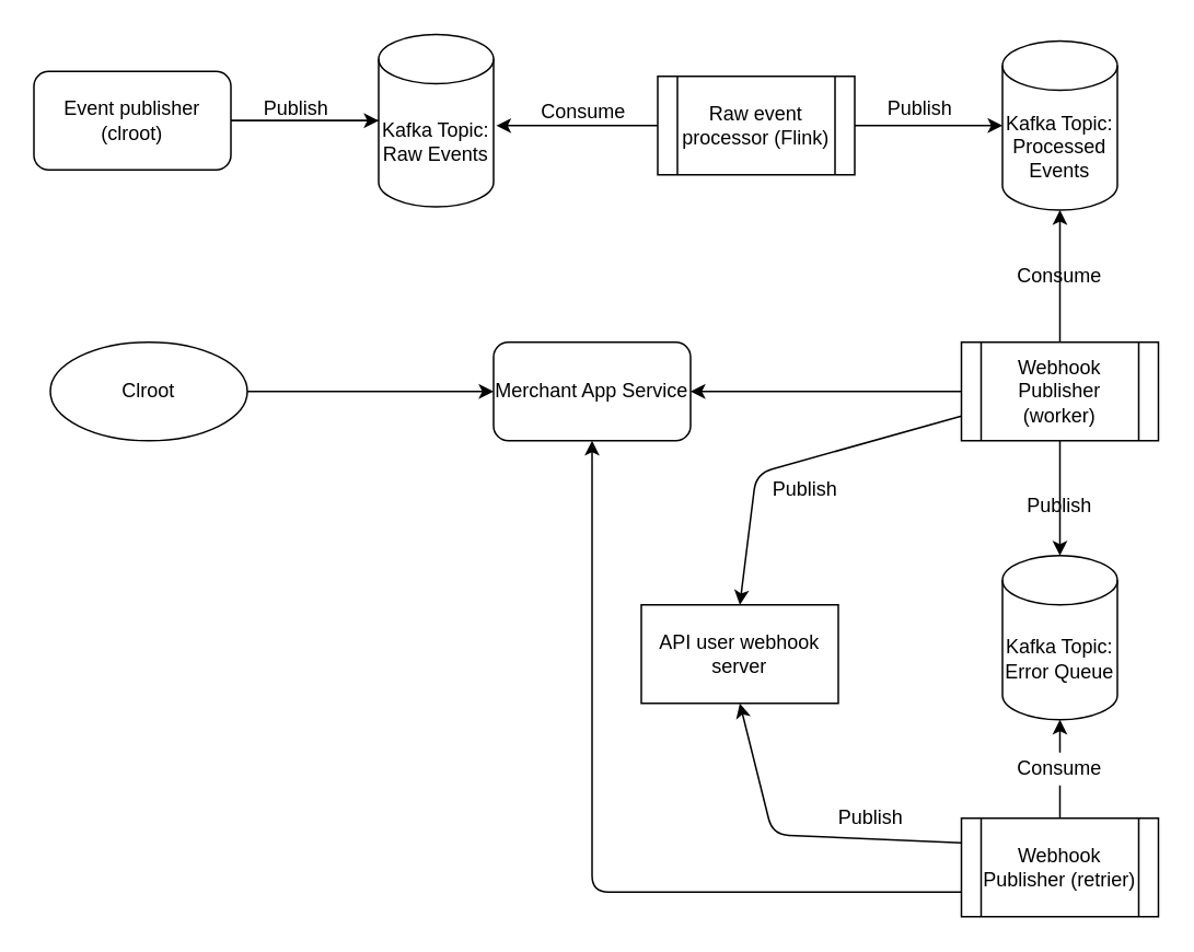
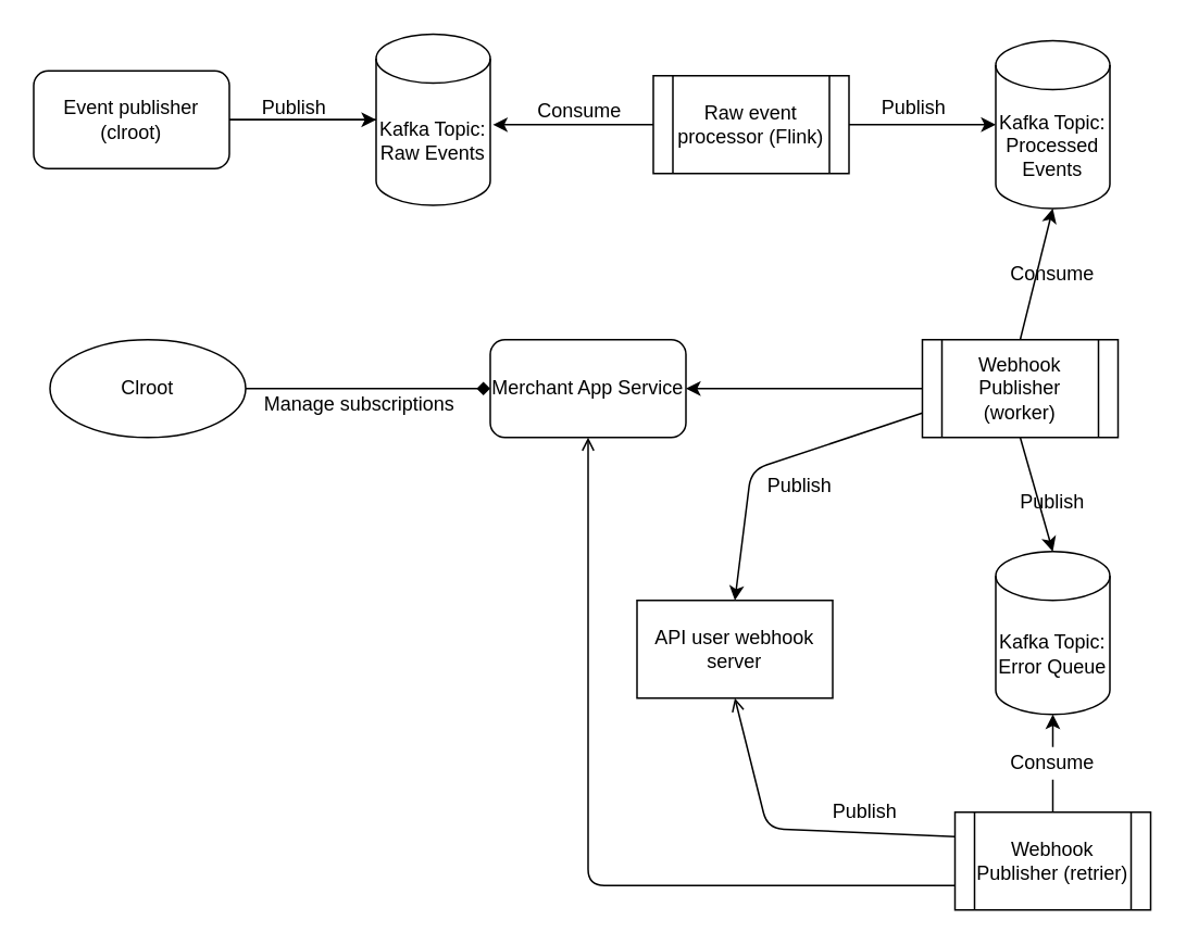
  <mxCell id="0" />
  <mxCell id="1" parent="0" />
  <mxCell id="2" value="" style="endArrow=classic;html=1;exitX=1;exitY=0.5;exitDx=0;exitDy=0;entryX=0;entryY=0.5;entryDx=0;entryDy=0;entryPerimeter=0;" parent="1" target="4" edge="1"><mxGeometry width="50" height="50" relative="1" as="geometry"><mxPoint x="140" y="73" as="sourcePoint" /><mxPoint x="280" y="78" as="targetPoint" /></mxGeometry></mxCell>
  <mxCell id="3" value="Publish" style="text;html=1;strokeColor=none;fillColor=none;align=center;verticalAlign=middle;whiteSpace=wrap;rounded=0;" parent="1" vertex="1"><mxGeometry x="160" y="56" width="40" height="20" as="geometry" /></mxCell>
  <mxCell id="4" value="Kafka Topic: Raw Events" style="shape=cylinder3;whiteSpace=wrap;html=1;boundedLbl=1;backgroundOutline=1;size=15;" parent="1" vertex="1"><mxGeometry x="230" y="20.5" width="70" height="105" as="geometry" /></mxCell>
  <mxCell id="5" value="Raw event processor (Flink)" style="shape=process;whiteSpace=wrap;html=1;backgroundOutline=1;" parent="1" vertex="1"><mxGeometry x="400" y="46" width="120" height="60" as="geometry" /></mxCell>
  <mxCell id="6" value="" style="endArrow=classic;html=1;exitX=0;exitY=0.5;exitDx=0;exitDy=0;entryX=1.023;entryY=0.529;entryDx=0;entryDy=0;entryPerimeter=0;" parent="1" source="5" target="4" edge="1"><mxGeometry width="50" height="50" relative="1" as="geometry"><mxPoint x="150" y="83" as="sourcePoint" /><mxPoint x="240" y="83" as="targetPoint" /></mxGeometry></mxCell>
  <mxCell id="7" value="Consume" style="text;html=1;strokeColor=none;fillColor=none;align=center;verticalAlign=middle;whiteSpace=wrap;rounded=0;" parent="1" vertex="1"><mxGeometry x="335" y="58" width="40" height="20" as="geometry" /></mxCell>
  <mxCell id="8" value="Kafka Topic: Processed Events" style="shape=cylinder3;whiteSpace=wrap;html=1;boundedLbl=1;backgroundOutline=1;size=15;" parent="1" vertex="1"><mxGeometry x="610" y="24.5" width="70" height="103" as="geometry" /></mxCell>
  <mxCell id="9" value="" style="endArrow=classic;html=1;exitX=1;exitY=0.5;exitDx=0;exitDy=0;entryX=0;entryY=0.5;entryDx=0;entryDy=0;entryPerimeter=0;" parent="1" target="8" edge="1"><mxGeometry width="50" height="50" relative="1" as="geometry"><mxPoint x="520" y="76" as="sourcePoint" /><mxPoint x="610" y="76" as="targetPoint" /></mxGeometry></mxCell>
  <mxCell id="10" value="Publish" style="text;html=1;strokeColor=none;fillColor=none;align=center;verticalAlign=middle;whiteSpace=wrap;rounded=0;" parent="1" vertex="1"><mxGeometry x="540" y="56" width="40" height="20" as="geometry" /></mxCell>
- <mxCell id="11" value="Webhook Publisher (worker)" style="shape=process;whiteSpace=wrap;html=1;backgroundOutline=1;" parent="1" vertex="1"><mxGeometry x="585" y="208" width="120" height="60" as="geometry" /></mxCell>
+ <mxCell id="11" value="Webhook Publisher (worker)" style="shape=process;whiteSpace=wrap;html=1;backgroundOutline=1;" parent="1" vertex="1"><mxGeometry x="565" y="208" width="120" height="60" as="geometry" /></mxCell>
  <mxCell id="12" value="Consume" style="text;html=1;align=center;verticalAlign=middle;whiteSpace=wrap;rounded=0;" parent="1" vertex="1"><mxGeometry x="625" y="158" width="40" height="20" as="geometry" /></mxCell>
  <mxCell id="13" value="" style="endArrow=classic;html=1;exitX=0.5;exitY=0;exitDx=0;exitDy=0;entryX=0.5;entryY=1;entryDx=0;entryDy=0;entryPerimeter=0;" parent="1" source="11" target="8" edge="1"><mxGeometry width="50" height="50" relative="1" as="geometry"><mxPoint x="410" y="86" as="sourcePoint" /><mxPoint x="311.61" y="86.045" as="targetPoint" /></mxGeometry></mxCell>
  <mxCell id="14" value="Merchant App Service" style="rounded=1;whiteSpace=wrap;html=1;" parent="1" vertex="1"><mxGeometry x="300" y="208" width="120" height="60" as="geometry" /></mxCell>
  <mxCell id="15" value="" style="edgeStyle=orthogonalEdgeStyle;rounded=0;orthogonalLoop=1;jettySize=auto;html=1;exitX=1;exitY=0.5;exitDx=0;exitDy=0;endArrow=none;" parent="1" source="16" target="4" edge="1"><mxGeometry relative="1" as="geometry" /></mxCell>
  <mxCell id="16" value="&lt;span&gt;Event publisher (clroot)&lt;/span&gt;" style="rounded=1;whiteSpace=wrap;html=1;" parent="1" vertex="1"><mxGeometry x="20" y="43" width="120" height="60" as="geometry" /></mxCell>
  <mxCell id="17" value="" style="endArrow=classic;html=1;entryX=1;entryY=0.5;entryDx=0;entryDy=0;exitX=0;exitY=0.5;exitDx=0;exitDy=0;" parent="1" source="11" target="14" edge="1"><mxGeometry width="50" height="50" relative="1" as="geometry"><mxPoint x="580" y="238" as="sourcePoint" /><mxPoint x="410" y="128" as="targetPoint" /></mxGeometry></mxCell>
  <mxCell id="18" value="Clroot" style="ellipse;whiteSpace=wrap;html=1;" parent="1" vertex="1"><mxGeometry x="30" y="208" width="120" height="60" as="geometry" /></mxCell>
- <mxCell id="19" value="" style="endArrow=classic;html=1;exitX=1;exitY=0.5;exitDx=0;exitDy=0;" parent="1" source="18" target="14" edge="1"><mxGeometry width="50" height="50" relative="1" as="geometry"><mxPoint x="280" y="228" as="sourcePoint" /><mxPoint x="330" y="178" as="targetPoint" /></mxGeometry></mxCell>
+ <mxCell id="19" value="" style="endArrow=diamond;html=1;exitX=1;exitY=0.5;exitDx=0;exitDy=0;" parent="1" source="18" target="14" edge="1"><mxGeometry width="50" height="50" relative="1" as="geometry"><mxPoint x="280" y="228" as="sourcePoint" /><mxPoint x="330" y="178" as="targetPoint" /></mxGeometry></mxCell>
+ <mxCell id="20" value="Manage subscriptions" style="text;html=1;strokeColor=none;fillColor=none;align=center;verticalAlign=middle;whiteSpace=wrap;rounded=0;" parent="1" vertex="1"><mxGeometry x="160" y="238" width="120" height="20" as="geometry" /></mxCell>
  <mxCell id="21" value="API user webhook server" style="whiteSpace=wrap;html=1;rounded=0;" parent="1" vertex="1"><mxGeometry x="390" y="368" width="120" height="60" as="geometry" /></mxCell>
  <mxCell id="22" value="Kafka Topic: Error Queue" style="shape=cylinder3;whiteSpace=wrap;html=1;boundedLbl=1;backgroundOutline=1;size=15;" parent="1" vertex="1"><mxGeometry x="610" y="338" width="70" height="100" as="geometry" /></mxCell>
  <mxCell id="23" value="" style="endArrow=classic;html=1;entryX=0.5;entryY=0;entryDx=0;entryDy=0;entryPerimeter=0;exitX=0.5;exitY=1;exitDx=0;exitDy=0;" parent="1" source="11" target="22" edge="1"><mxGeometry width="50" height="50" relative="1" as="geometry"><mxPoint x="460" y="338" as="sourcePoint" /><mxPoint x="660" y="358" as="targetPoint" /></mxGeometry></mxCell>
  <mxCell id="24" value="Webhook Publisher (retrier)" style="shape=process;whiteSpace=wrap;html=1;backgroundOutline=1;labelBackgroundColor=none;gradientColor=none;fillColor=none;" parent="1" vertex="1"><mxGeometry x="585" y="498" width="120" height="60" as="geometry" /></mxCell>
  <mxCell id="25" value="" style="endArrow=classic;html=1;exitX=0.5;exitY=0;exitDx=0;exitDy=0;entryX=0.5;entryY=1;entryDx=0;entryDy=0;entryPerimeter=0;" parent="1" source="30" target="22" edge="1"><mxGeometry width="50" height="50" relative="1" as="geometry"><mxPoint x="460" y="378" as="sourcePoint" /><mxPoint x="645" y="471" as="targetPoint" /></mxGeometry></mxCell>
- <mxCell id="26" value="" style="endArrow=classic;html=1;entryX=0.5;entryY=1;entryDx=0;entryDy=0;exitX=0;exitY=0.25;exitDx=0;exitDy=0;" parent="1" source="24" target="21" edge="1"><mxGeometry width="50" height="50" relative="1" as="geometry"><mxPoint x="520" y="348" as="sourcePoint" /><mxPoint x="520" y="498" as="targetPoint" /><Array as="points"><mxPoint x="470" y="508" /></Array></mxGeometry></mxCell>
+ <mxCell id="26" value="" style="endArrow=open;html=1;entryX=0.5;entryY=1;entryDx=0;entryDy=0;exitX=0;exitY=0.25;exitDx=0;exitDy=0;" parent="1" source="24" target="21" edge="1"><mxGeometry width="50" height="50" relative="1" as="geometry"><mxPoint x="520" y="348" as="sourcePoint" /><mxPoint x="520" y="498" as="targetPoint" /><Array as="points"><mxPoint x="470" y="508" /></Array></mxGeometry></mxCell>
  <mxCell id="27" value="Publish" style="text;html=1;strokeColor=none;fillColor=none;align=center;verticalAlign=middle;whiteSpace=wrap;rounded=0;labelBackgroundColor=none;" parent="1" vertex="1"><mxGeometry x="510" y="488" width="40" height="20" as="geometry" /></mxCell>
  <mxCell id="28" value="Publish" style="text;html=1;strokeColor=none;align=center;verticalAlign=middle;whiteSpace=wrap;rounded=0;labelBackgroundColor=none;fillColor=#FFFFFF;opacity=0;shadow=0;" parent="1" vertex="1"><mxGeometry x="625" y="298" width="40" height="20" as="geometry" /></mxCell>
  <mxCell id="29" value="" style="endArrow=classic;html=1;entryX=0.5;entryY=0;entryDx=0;entryDy=0;exitX=0;exitY=0.75;exitDx=0;exitDy=0;" parent="1" source="11" target="21" edge="1"><mxGeometry width="50" height="50" relative="1" as="geometry"><mxPoint x="350" y="388" as="sourcePoint" /><mxPoint x="400" y="338" as="targetPoint" /><Array as="points"><mxPoint x="460" y="288" /></Array></mxGeometry></mxCell>
  <mxCell id="30" value="Consume" style="text;html=1;strokeColor=none;fillColor=none;align=center;verticalAlign=middle;whiteSpace=wrap;rounded=0;" parent="1" vertex="1"><mxGeometry x="625" y="458" width="40" height="20" as="geometry" /></mxCell>
  <mxCell id="31" value="" style="endArrow=none;html=1;entryX=0.5;entryY=1;entryDx=0;entryDy=0;" parent="1" source="24" target="30" edge="1"><mxGeometry width="50" height="50" relative="1" as="geometry"><mxPoint x="150" y="488" as="sourcePoint" /><mxPoint x="200" y="438" as="targetPoint" /></mxGeometry></mxCell>
  <mxCell id="32" value="Publish" style="text;html=1;strokeColor=none;fillColor=none;align=center;verticalAlign=middle;whiteSpace=wrap;rounded=0;shadow=0;labelBackgroundColor=none;" parent="1" vertex="1"><mxGeometry x="470" y="288" width="40" height="20" as="geometry" /></mxCell>
- <mxCell id="33" value="" style="endArrow=classic;html=1;exitX=0;exitY=0.75;exitDx=0;exitDy=0;entryX=0.5;entryY=1;entryDx=0;entryDy=0;" edge="1" parent="1" source="24" target="14"><mxGeometry width="50" height="50" relative="1" as="geometry"><mxPoint x="320" y="558" as="sourcePoint" /><mxPoint x="370" y="508" as="targetPoint" /><Array as="points"><mxPoint x="360" y="543" /></Array></mxGeometry></mxCell>
+ <mxCell id="33" value="" style="endArrow=open;html=1;exitX=0;exitY=0.75;exitDx=0;exitDy=0;entryX=0.5;entryY=1;entryDx=0;entryDy=0;" edge="1" parent="1" source="24" target="14"><mxGeometry width="50" height="50" relative="1" as="geometry"><mxPoint x="320" y="558" as="sourcePoint" /><mxPoint x="370" y="508" as="targetPoint" /><Array as="points"><mxPoint x="360" y="543" /></Array></mxGeometry></mxCell>
